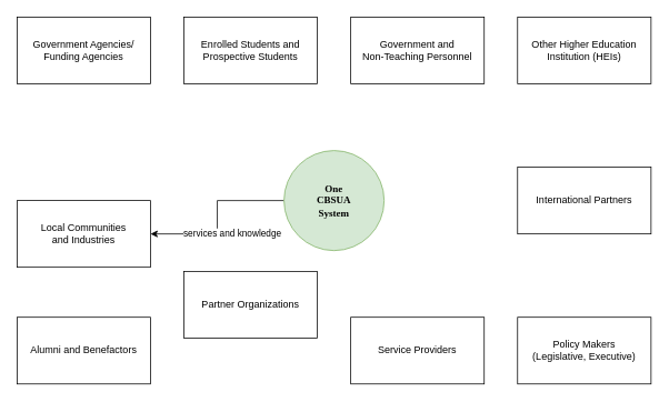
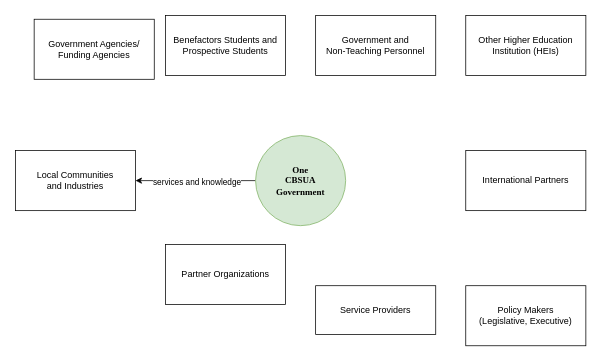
  <mxCell id="0" />
  <mxCell id="1" parent="0" />
  <mxCell id="2" style="edgeStyle=orthogonalEdgeStyle;rounded=0;orthogonalLoop=1;jettySize=auto;html=1;exitX=0;exitY=0.5;exitDx=0;exitDy=0;entryX=1;entryY=0.5;entryDx=0;entryDy=0;" edge="1" parent="1" source="4" target="14"><mxGeometry relative="1" as="geometry" /></mxCell>
  <mxCell id="3" value="services and knowledge" style="edgeLabel;html=1;align=center;verticalAlign=middle;resizable=0;points=[];" vertex="1" connectable="0" parent="2"><mxGeometry x="0.188" y="1" relative="1" as="geometry"><mxPoint x="16" as="offset" /></mxGeometry></mxCell>
- <mxCell id="4" value="One&lt;div&gt;CBSUA&lt;/div&gt;&lt;div&gt;System&lt;/div&gt;" style="ellipse;whiteSpace=wrap;html=1;aspect=fixed;fontFamily=Tahoma;fillColor=#d5e8d4;strokeColor=#82b366;fontStyle=1" parent="1" vertex="1"><mxGeometry x="340" y="180" width="120" height="120" as="geometry" /></mxCell>
- <mxCell id="5" value="Government Agencies/ Funding Agencies" style="rounded=0;whiteSpace=wrap;html=1;" parent="1" vertex="1"><mxGeometry x="20" y="20" width="160" height="80" as="geometry" /></mxCell>
- <mxCell id="6" value="Enrolled Students and Prospective Students" style="rounded=0;whiteSpace=wrap;html=1;" parent="1" vertex="1"><mxGeometry x="220" y="20" width="160" height="80" as="geometry" /></mxCell>
+ <mxCell id="4" value="One&lt;div&gt;CBSUA&lt;/div&gt;&lt;div&gt;Government&lt;/div&gt;" style="ellipse;whiteSpace=wrap;html=1;aspect=fixed;fontFamily=Tahoma;fillColor=#d5e8d4;strokeColor=#82b366;fontStyle=1" parent="1" vertex="1"><mxGeometry x="340" y="180" width="120" height="120" as="geometry" /></mxCell>
+ <mxCell id="5" value="Government Agencies/ Funding Agencies" style="rounded=0;whiteSpace=wrap;html=1;" parent="1" vertex="1"><mxGeometry x="45" y="25" width="160" height="80" as="geometry" /></mxCell>
+ <mxCell id="6" value="Benefactors Students and Prospective Students" style="rounded=0;whiteSpace=wrap;html=1;" parent="1" vertex="1"><mxGeometry x="220" y="20" width="160" height="80" as="geometry" /></mxCell>
  <mxCell id="7" value="Government and&lt;div&gt;Non-Teaching Personnel&lt;/div&gt;" style="rounded=0;whiteSpace=wrap;html=1;" parent="1" vertex="1"><mxGeometry x="420" y="20" width="160" height="80" as="geometry" /></mxCell>
  <mxCell id="8" value="Other Higher Education Institution (HEIs)" style="rounded=0;whiteSpace=wrap;html=1;" parent="1" vertex="1"><mxGeometry x="620" y="20" width="160" height="80" as="geometry" /></mxCell>
- <mxCell id="9" value="Alumni and Benefactors" style="rounded=0;whiteSpace=wrap;html=1;" parent="1" vertex="1"><mxGeometry x="20" y="380" width="160" height="80" as="geometry" /></mxCell>
  <mxCell id="10" value="Partner Organizations" style="rounded=0;whiteSpace=wrap;html=1;" parent="1" vertex="1"><mxGeometry x="220" y="325" width="160" height="80" as="geometry" /></mxCell>
- <mxCell id="11" value="Service Providers" style="rounded=0;whiteSpace=wrap;html=1;" parent="1" vertex="1"><mxGeometry x="420" y="380" width="160" height="80" as="geometry" /></mxCell>
+ <mxCell id="11" value="Service Providers" style="rounded=0;whiteSpace=wrap;html=1;" parent="1" vertex="1"><mxGeometry x="420" y="380" width="160" height="65" as="geometry" /></mxCell>
  <mxCell id="12" value="Policy Makers&lt;div&gt;(Legislative, Executive)&lt;/div&gt;" style="rounded=0;whiteSpace=wrap;html=1;" parent="1" vertex="1"><mxGeometry x="620" y="380" width="160" height="80" as="geometry" /></mxCell>
  <mxCell id="13" value="International Partners" style="rounded=0;whiteSpace=wrap;html=1;" parent="1" vertex="1"><mxGeometry x="620" y="200" width="160" height="80" as="geometry" /></mxCell>
- <mxCell id="14" value="Local Communities&lt;div&gt;and Industries&lt;/div&gt;" style="rounded=0;whiteSpace=wrap;html=1;" parent="1" vertex="1"><mxGeometry x="20" y="240" width="160" height="80" as="geometry" /></mxCell>
+ <mxCell id="14" value="Local Communities&lt;div&gt;and Industries&lt;/div&gt;" style="rounded=0;whiteSpace=wrap;html=1;" parent="1" vertex="1"><mxGeometry x="20" y="200" width="160" height="80" as="geometry" /></mxCell>
